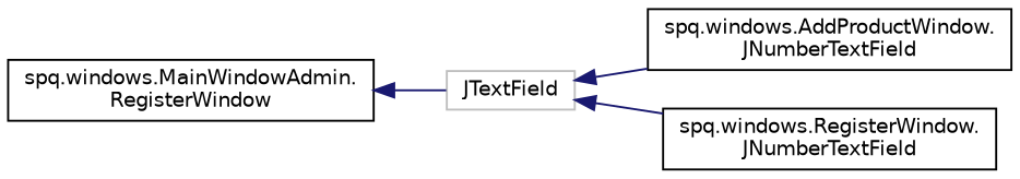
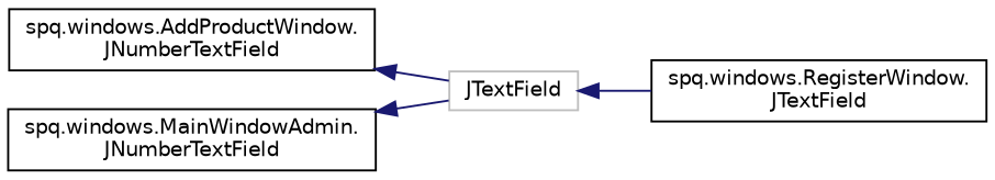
  digraph {
    rankdir=LR
    node [color=black fillcolor=white fontname=Helvetica fontsize=10 shape=record style=filled]
    edge [color=midnightblue dir=back fontname=Helvetica fontsize=10 labelfontname=Helvetica labelfontsize=10 style=solid]
    n1 [color=grey75 height=0.2 label=JTextField width=0.4]
    n2 [height=0.2 label="spq.windows.AddProductWindow.\lJNumberTextField" width=0.4]
-   n3 [height=0.2 label="spq.windows.RegisterWindow.\lJNumberTextField" width=0.4]
-   n4 [height=0.2 label="spq.windows.MainWindowAdmin.\lRegisterWindow" width=0.4]
-   n1 -> n2
+   n3 [height=0.2 label="spq.windows.RegisterWindow.\lJTextField" width=0.4]
+   n4 [height=0.2 label="spq.windows.MainWindowAdmin.\lJNumberTextField" width=0.4]
+   n2 -> n1
    n1 -> n3
    n4 -> n1
  }
